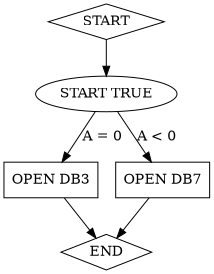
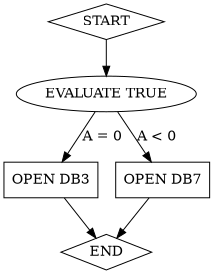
  digraph {
    node [shape=diamond]
    n1 [label=START]
-   n2 [label="START TRUE" shape=ellipse]
+   n2 [label="EVALUATE TRUE" shape=ellipse]
    n3 [label="OPEN DB3" shape=box]
    n4 [label="OPEN DB7" shape=box]
    n5 [label=END]
    n1 -> n2
    n2 -> n3 [label="A = 0"]
    n2 -> n4 [label="A < 0"]
    n3 -> n5
    n4 -> n5
  }
